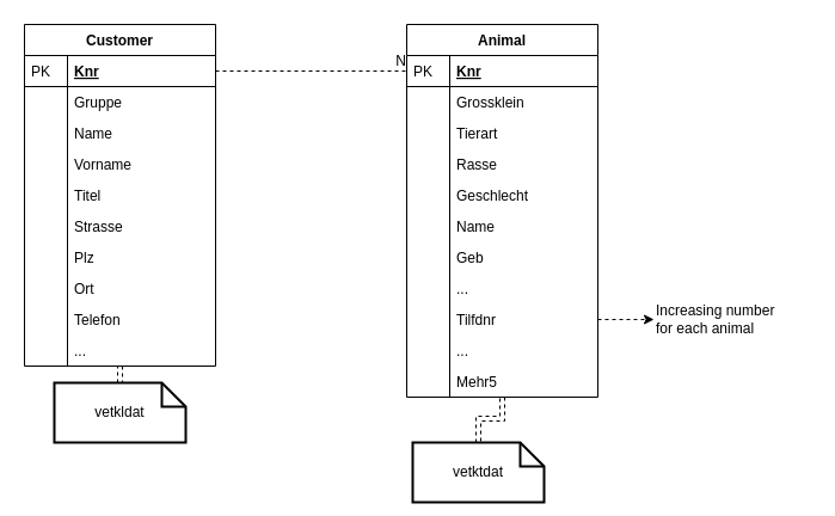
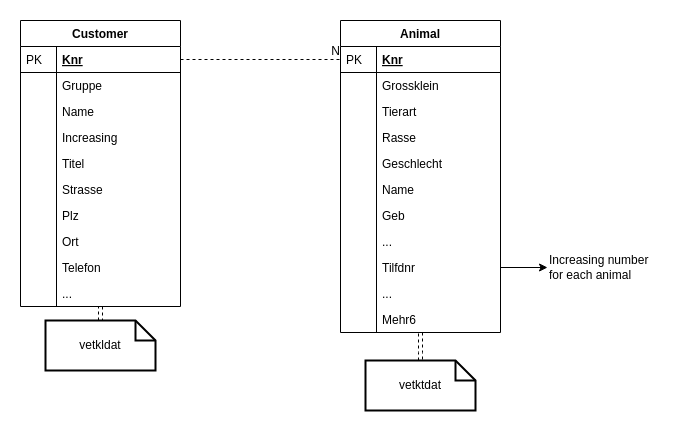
  <mxCell id="0" />
  <mxCell id="1" parent="0" />
  <mxCell id="2" value="Customer" style="swimlane;fontStyle=1;childLayout=stackLayout;horizontal=1;startSize=26;horizontalStack=0;resizeParent=1;resizeLast=0;collapsible=1;marginBottom=0;rounded=0;shadow=0;strokeWidth=1;" parent="1" vertex="1"><mxGeometry x="20" y="20" width="160" height="286" as="geometry"><mxRectangle x="20" y="80" width="160" height="26" as="alternateBounds" /></mxGeometry></mxCell>
  <mxCell id="3" value="Knr" style="shape=partialRectangle;top=0;left=0;right=0;bottom=1;align=left;verticalAlign=top;fillColor=none;spacingLeft=40;spacingRight=4;overflow=hidden;rotatable=0;points=[[0,0.5],[1,0.5]];portConstraint=eastwest;dropTarget=0;rounded=0;shadow=0;strokeWidth=1;fontStyle=5" parent="2" vertex="1"><mxGeometry y="26" width="160" height="26" as="geometry" /></mxCell>
  <mxCell id="4" value="PK" style="shape=partialRectangle;top=0;left=0;bottom=0;fillColor=none;align=left;verticalAlign=top;spacingLeft=4;spacingRight=4;overflow=hidden;rotatable=0;points=[];portConstraint=eastwest;part=1;" parent="3" vertex="1" connectable="0"><mxGeometry width="36" height="26" as="geometry" /></mxCell>
  <mxCell id="5" value="Gruppe" style="shape=partialRectangle;top=0;left=0;right=0;bottom=0;align=left;verticalAlign=top;fillColor=none;spacingLeft=40;spacingRight=4;overflow=hidden;rotatable=0;points=[[0,0.5],[1,0.5]];portConstraint=eastwest;dropTarget=0;rounded=0;shadow=0;strokeWidth=1;" parent="2" vertex="1"><mxGeometry y="52" width="160" height="26" as="geometry" /></mxCell>
  <mxCell id="6" value="" style="shape=partialRectangle;top=0;left=0;bottom=0;fillColor=none;align=left;verticalAlign=top;spacingLeft=4;spacingRight=4;overflow=hidden;rotatable=0;points=[];portConstraint=eastwest;part=1;" parent="5" vertex="1" connectable="0"><mxGeometry width="36" height="26" as="geometry" /></mxCell>
  <mxCell id="7" value="Name" style="shape=partialRectangle;top=0;left=0;right=0;bottom=0;align=left;verticalAlign=top;fillColor=none;spacingLeft=40;spacingRight=4;overflow=hidden;rotatable=0;points=[[0,0.5],[1,0.5]];portConstraint=eastwest;dropTarget=0;rounded=0;shadow=0;strokeWidth=1;" vertex="1" parent="2"><mxGeometry y="78" width="160" height="26" as="geometry" /></mxCell>
  <mxCell id="8" value="" style="shape=partialRectangle;top=0;left=0;bottom=0;fillColor=none;align=left;verticalAlign=top;spacingLeft=4;spacingRight=4;overflow=hidden;rotatable=0;points=[];portConstraint=eastwest;part=1;" vertex="1" connectable="0" parent="7"><mxGeometry width="36" height="26" as="geometry" /></mxCell>
- <mxCell id="9" value="Vorname" style="shape=partialRectangle;top=0;left=0;right=0;bottom=0;align=left;verticalAlign=top;fillColor=none;spacingLeft=40;spacingRight=4;overflow=hidden;rotatable=0;points=[[0,0.5],[1,0.5]];portConstraint=eastwest;dropTarget=0;rounded=0;shadow=0;strokeWidth=1;" vertex="1" parent="2"><mxGeometry y="104" width="160" height="26" as="geometry" /></mxCell>
+ <mxCell id="9" value="Increasing" style="shape=partialRectangle;top=0;left=0;right=0;bottom=0;align=left;verticalAlign=top;fillColor=none;spacingLeft=40;spacingRight=4;overflow=hidden;rotatable=0;points=[[0,0.5],[1,0.5]];portConstraint=eastwest;dropTarget=0;rounded=0;shadow=0;strokeWidth=1;" vertex="1" parent="2"><mxGeometry y="104" width="160" height="26" as="geometry" /></mxCell>
  <mxCell id="10" value="" style="shape=partialRectangle;top=0;left=0;bottom=0;fillColor=none;align=left;verticalAlign=top;spacingLeft=4;spacingRight=4;overflow=hidden;rotatable=0;points=[];portConstraint=eastwest;part=1;" vertex="1" connectable="0" parent="9"><mxGeometry width="36" height="26" as="geometry" /></mxCell>
  <mxCell id="11" value="Titel" style="shape=partialRectangle;top=0;left=0;right=0;bottom=0;align=left;verticalAlign=top;fillColor=none;spacingLeft=40;spacingRight=4;overflow=hidden;rotatable=0;points=[[0,0.5],[1,0.5]];portConstraint=eastwest;dropTarget=0;rounded=0;shadow=0;strokeWidth=1;" vertex="1" parent="2"><mxGeometry y="130" width="160" height="26" as="geometry" /></mxCell>
  <mxCell id="12" value="" style="shape=partialRectangle;top=0;left=0;bottom=0;fillColor=none;align=left;verticalAlign=top;spacingLeft=4;spacingRight=4;overflow=hidden;rotatable=0;points=[];portConstraint=eastwest;part=1;" vertex="1" connectable="0" parent="11"><mxGeometry width="36" height="26" as="geometry" /></mxCell>
  <mxCell id="13" value="Strasse" style="shape=partialRectangle;top=0;left=0;right=0;bottom=0;align=left;verticalAlign=top;fillColor=none;spacingLeft=40;spacingRight=4;overflow=hidden;rotatable=0;points=[[0,0.5],[1,0.5]];portConstraint=eastwest;dropTarget=0;rounded=0;shadow=0;strokeWidth=1;" vertex="1" parent="2"><mxGeometry y="156" width="160" height="26" as="geometry" /></mxCell>
  <mxCell id="14" value="" style="shape=partialRectangle;top=0;left=0;bottom=0;fillColor=none;align=left;verticalAlign=top;spacingLeft=4;spacingRight=4;overflow=hidden;rotatable=0;points=[];portConstraint=eastwest;part=1;" vertex="1" connectable="0" parent="13"><mxGeometry width="36" height="26" as="geometry" /></mxCell>
  <mxCell id="15" value="Plz" style="shape=partialRectangle;top=0;left=0;right=0;bottom=0;align=left;verticalAlign=top;fillColor=none;spacingLeft=40;spacingRight=4;overflow=hidden;rotatable=0;points=[[0,0.5],[1,0.5]];portConstraint=eastwest;dropTarget=0;rounded=0;shadow=0;strokeWidth=1;" vertex="1" parent="2"><mxGeometry y="182" width="160" height="26" as="geometry" /></mxCell>
  <mxCell id="16" value="" style="shape=partialRectangle;top=0;left=0;bottom=0;fillColor=none;align=left;verticalAlign=top;spacingLeft=4;spacingRight=4;overflow=hidden;rotatable=0;points=[];portConstraint=eastwest;part=1;" vertex="1" connectable="0" parent="15"><mxGeometry width="36" height="26" as="geometry" /></mxCell>
  <mxCell id="17" value="Ort" style="shape=partialRectangle;top=0;left=0;right=0;bottom=0;align=left;verticalAlign=top;fillColor=none;spacingLeft=40;spacingRight=4;overflow=hidden;rotatable=0;points=[[0,0.5],[1,0.5]];portConstraint=eastwest;dropTarget=0;rounded=0;shadow=0;strokeWidth=1;" vertex="1" parent="2"><mxGeometry y="208" width="160" height="26" as="geometry" /></mxCell>
  <mxCell id="18" value="" style="shape=partialRectangle;top=0;left=0;bottom=0;fillColor=none;align=left;verticalAlign=top;spacingLeft=4;spacingRight=4;overflow=hidden;rotatable=0;points=[];portConstraint=eastwest;part=1;" vertex="1" connectable="0" parent="17"><mxGeometry width="36" height="26" as="geometry" /></mxCell>
  <mxCell id="19" value="Telefon" style="shape=partialRectangle;top=0;left=0;right=0;bottom=0;align=left;verticalAlign=top;fillColor=none;spacingLeft=40;spacingRight=4;overflow=hidden;rotatable=0;points=[[0,0.5],[1,0.5]];portConstraint=eastwest;dropTarget=0;rounded=0;shadow=0;strokeWidth=1;" vertex="1" parent="2"><mxGeometry y="234" width="160" height="26" as="geometry" /></mxCell>
  <mxCell id="20" value="" style="shape=partialRectangle;top=0;left=0;bottom=0;fillColor=none;align=left;verticalAlign=top;spacingLeft=4;spacingRight=4;overflow=hidden;rotatable=0;points=[];portConstraint=eastwest;part=1;" vertex="1" connectable="0" parent="19"><mxGeometry width="36" height="26" as="geometry" /></mxCell>
  <mxCell id="21" value="..." style="shape=partialRectangle;top=0;left=0;right=0;bottom=0;align=left;verticalAlign=top;fillColor=none;spacingLeft=40;spacingRight=4;overflow=hidden;rotatable=0;points=[[0,0.5],[1,0.5]];portConstraint=eastwest;dropTarget=0;rounded=0;shadow=0;strokeWidth=1;" vertex="1" parent="2"><mxGeometry y="260" width="160" height="26" as="geometry" /></mxCell>
  <mxCell id="22" value="" style="shape=partialRectangle;top=0;left=0;bottom=0;fillColor=none;align=left;verticalAlign=top;spacingLeft=4;spacingRight=4;overflow=hidden;rotatable=0;points=[];portConstraint=eastwest;part=1;" vertex="1" connectable="0" parent="21"><mxGeometry width="36" height="26" as="geometry" /></mxCell>
  <mxCell id="23" style="edgeStyle=orthogonalEdgeStyle;rounded=0;orthogonalLoop=1;jettySize=auto;html=1;exitX=0.5;exitY=0;exitDx=0;exitDy=0;exitPerimeter=0;dashed=1;shape=link;" edge="1" parent="1" source="24" target="2"><mxGeometry relative="1" as="geometry" /></mxCell>
  <mxCell id="24" value="vetkldat" style="shape=note;size=20;whiteSpace=wrap;html=1;strokeWidth=2;" vertex="1" parent="1"><mxGeometry x="45" y="320" width="110" height="50" as="geometry" /></mxCell>
  <mxCell id="25" value="Animal" style="swimlane;fontStyle=1;childLayout=stackLayout;horizontal=1;startSize=26;horizontalStack=0;resizeParent=1;resizeLast=0;collapsible=1;marginBottom=0;rounded=0;shadow=0;strokeWidth=1;" vertex="1" parent="1"><mxGeometry x="340" y="20" width="160" height="312" as="geometry"><mxRectangle x="20" y="80" width="160" height="26" as="alternateBounds" /></mxGeometry></mxCell>
  <mxCell id="26" value="Knr" style="shape=partialRectangle;top=0;left=0;right=0;bottom=1;align=left;verticalAlign=top;fillColor=none;spacingLeft=40;spacingRight=4;overflow=hidden;rotatable=0;points=[[0,0.5],[1,0.5]];portConstraint=eastwest;dropTarget=0;rounded=0;shadow=0;strokeWidth=1;fontStyle=5" vertex="1" parent="25"><mxGeometry y="26" width="160" height="26" as="geometry" /></mxCell>
  <mxCell id="27" value="PK" style="shape=partialRectangle;top=0;left=0;bottom=0;fillColor=none;align=left;verticalAlign=top;spacingLeft=4;spacingRight=4;overflow=hidden;rotatable=0;points=[];portConstraint=eastwest;part=1;" vertex="1" connectable="0" parent="26"><mxGeometry width="36" height="26" as="geometry" /></mxCell>
  <mxCell id="28" value="Grossklein" style="shape=partialRectangle;top=0;left=0;right=0;bottom=0;align=left;verticalAlign=top;fillColor=none;spacingLeft=40;spacingRight=4;overflow=hidden;rotatable=0;points=[[0,0.5],[1,0.5]];portConstraint=eastwest;dropTarget=0;rounded=0;shadow=0;strokeWidth=1;" vertex="1" parent="25"><mxGeometry y="52" width="160" height="26" as="geometry" /></mxCell>
  <mxCell id="29" value="" style="shape=partialRectangle;top=0;left=0;bottom=0;fillColor=none;align=left;verticalAlign=top;spacingLeft=4;spacingRight=4;overflow=hidden;rotatable=0;points=[];portConstraint=eastwest;part=1;" vertex="1" connectable="0" parent="28"><mxGeometry width="36" height="26" as="geometry" /></mxCell>
  <mxCell id="30" value="Tierart" style="shape=partialRectangle;top=0;left=0;right=0;bottom=0;align=left;verticalAlign=top;fillColor=none;spacingLeft=40;spacingRight=4;overflow=hidden;rotatable=0;points=[[0,0.5],[1,0.5]];portConstraint=eastwest;dropTarget=0;rounded=0;shadow=0;strokeWidth=1;" vertex="1" parent="25"><mxGeometry y="78" width="160" height="26" as="geometry" /></mxCell>
  <mxCell id="31" value="" style="shape=partialRectangle;top=0;left=0;bottom=0;fillColor=none;align=left;verticalAlign=top;spacingLeft=4;spacingRight=4;overflow=hidden;rotatable=0;points=[];portConstraint=eastwest;part=1;" vertex="1" connectable="0" parent="30"><mxGeometry width="36" height="26" as="geometry" /></mxCell>
  <mxCell id="32" value="Rasse" style="shape=partialRectangle;top=0;left=0;right=0;bottom=0;align=left;verticalAlign=top;fillColor=none;spacingLeft=40;spacingRight=4;overflow=hidden;rotatable=0;points=[[0,0.5],[1,0.5]];portConstraint=eastwest;dropTarget=0;rounded=0;shadow=0;strokeWidth=1;" vertex="1" parent="25"><mxGeometry y="104" width="160" height="26" as="geometry" /></mxCell>
  <mxCell id="33" value="" style="shape=partialRectangle;top=0;left=0;bottom=0;fillColor=none;align=left;verticalAlign=top;spacingLeft=4;spacingRight=4;overflow=hidden;rotatable=0;points=[];portConstraint=eastwest;part=1;" vertex="1" connectable="0" parent="32"><mxGeometry width="36" height="26" as="geometry" /></mxCell>
  <mxCell id="34" value="Geschlecht" style="shape=partialRectangle;top=0;left=0;right=0;bottom=0;align=left;verticalAlign=top;fillColor=none;spacingLeft=40;spacingRight=4;overflow=hidden;rotatable=0;points=[[0,0.5],[1,0.5]];portConstraint=eastwest;dropTarget=0;rounded=0;shadow=0;strokeWidth=1;" vertex="1" parent="25"><mxGeometry y="130" width="160" height="26" as="geometry" /></mxCell>
  <mxCell id="35" value="" style="shape=partialRectangle;top=0;left=0;bottom=0;fillColor=none;align=left;verticalAlign=top;spacingLeft=4;spacingRight=4;overflow=hidden;rotatable=0;points=[];portConstraint=eastwest;part=1;" vertex="1" connectable="0" parent="34"><mxGeometry width="36" height="26" as="geometry" /></mxCell>
  <mxCell id="36" value="Name" style="shape=partialRectangle;top=0;left=0;right=0;bottom=0;align=left;verticalAlign=top;fillColor=none;spacingLeft=40;spacingRight=4;overflow=hidden;rotatable=0;points=[[0,0.5],[1,0.5]];portConstraint=eastwest;dropTarget=0;rounded=0;shadow=0;strokeWidth=1;" vertex="1" parent="25"><mxGeometry y="156" width="160" height="26" as="geometry" /></mxCell>
  <mxCell id="37" value="" style="shape=partialRectangle;top=0;left=0;bottom=0;fillColor=none;align=left;verticalAlign=top;spacingLeft=4;spacingRight=4;overflow=hidden;rotatable=0;points=[];portConstraint=eastwest;part=1;" vertex="1" connectable="0" parent="36"><mxGeometry width="36" height="26" as="geometry" /></mxCell>
  <mxCell id="38" value="Geb" style="shape=partialRectangle;top=0;left=0;right=0;bottom=0;align=left;verticalAlign=top;fillColor=none;spacingLeft=40;spacingRight=4;overflow=hidden;rotatable=0;points=[[0,0.5],[1,0.5]];portConstraint=eastwest;dropTarget=0;rounded=0;shadow=0;strokeWidth=1;" vertex="1" parent="25"><mxGeometry y="182" width="160" height="26" as="geometry" /></mxCell>
  <mxCell id="39" value="" style="shape=partialRectangle;top=0;left=0;bottom=0;fillColor=none;align=left;verticalAlign=top;spacingLeft=4;spacingRight=4;overflow=hidden;rotatable=0;points=[];portConstraint=eastwest;part=1;" vertex="1" connectable="0" parent="38"><mxGeometry width="36" height="26" as="geometry" /></mxCell>
  <mxCell id="40" value="..." style="shape=partialRectangle;top=0;left=0;right=0;bottom=0;align=left;verticalAlign=top;fillColor=none;spacingLeft=40;spacingRight=4;overflow=hidden;rotatable=0;points=[[0,0.5],[1,0.5]];portConstraint=eastwest;dropTarget=0;rounded=0;shadow=0;strokeWidth=1;" vertex="1" parent="25"><mxGeometry y="208" width="160" height="26" as="geometry" /></mxCell>
  <mxCell id="41" value="" style="shape=partialRectangle;top=0;left=0;bottom=0;fillColor=none;align=left;verticalAlign=top;spacingLeft=4;spacingRight=4;overflow=hidden;rotatable=0;points=[];portConstraint=eastwest;part=1;" vertex="1" connectable="0" parent="40"><mxGeometry width="36" height="26" as="geometry" /></mxCell>
  <mxCell id="42" value="Tilfdnr" style="shape=partialRectangle;top=0;left=0;right=0;bottom=0;align=left;verticalAlign=top;fillColor=none;spacingLeft=40;spacingRight=4;overflow=hidden;rotatable=0;points=[[0,0.5],[1,0.5]];portConstraint=eastwest;dropTarget=0;rounded=0;shadow=0;strokeWidth=1;" vertex="1" parent="25"><mxGeometry y="234" width="160" height="26" as="geometry" /></mxCell>
  <mxCell id="43" value="" style="shape=partialRectangle;top=0;left=0;bottom=0;fillColor=none;align=left;verticalAlign=top;spacingLeft=4;spacingRight=4;overflow=hidden;rotatable=0;points=[];portConstraint=eastwest;part=1;" vertex="1" connectable="0" parent="42"><mxGeometry width="36" height="26" as="geometry" /></mxCell>
  <mxCell id="44" value="..." style="shape=partialRectangle;top=0;left=0;right=0;bottom=0;align=left;verticalAlign=top;fillColor=none;spacingLeft=40;spacingRight=4;overflow=hidden;rotatable=0;points=[[0,0.5],[1,0.5]];portConstraint=eastwest;dropTarget=0;rounded=0;shadow=0;strokeWidth=1;" vertex="1" parent="25"><mxGeometry y="260" width="160" height="26" as="geometry" /></mxCell>
  <mxCell id="45" value="" style="shape=partialRectangle;top=0;left=0;bottom=0;fillColor=none;align=left;verticalAlign=top;spacingLeft=4;spacingRight=4;overflow=hidden;rotatable=0;points=[];portConstraint=eastwest;part=1;" vertex="1" connectable="0" parent="44"><mxGeometry width="36" height="26" as="geometry" /></mxCell>
- <mxCell id="46" value="Mehr5" style="shape=partialRectangle;top=0;left=0;right=0;bottom=0;align=left;verticalAlign=top;fillColor=none;spacingLeft=40;spacingRight=4;overflow=hidden;rotatable=0;points=[[0,0.5],[1,0.5]];portConstraint=eastwest;dropTarget=0;rounded=0;shadow=0;strokeWidth=1;" vertex="1" parent="25"><mxGeometry y="286" width="160" height="26" as="geometry" /></mxCell>
+ <mxCell id="46" value="Mehr6" style="shape=partialRectangle;top=0;left=0;right=0;bottom=0;align=left;verticalAlign=top;fillColor=none;spacingLeft=40;spacingRight=4;overflow=hidden;rotatable=0;points=[[0,0.5],[1,0.5]];portConstraint=eastwest;dropTarget=0;rounded=0;shadow=0;strokeWidth=1;" vertex="1" parent="25"><mxGeometry y="286" width="160" height="26" as="geometry" /></mxCell>
  <mxCell id="47" value="" style="shape=partialRectangle;top=0;left=0;bottom=0;fillColor=none;align=left;verticalAlign=top;spacingLeft=4;spacingRight=4;overflow=hidden;rotatable=0;points=[];portConstraint=eastwest;part=1;" vertex="1" connectable="0" parent="46"><mxGeometry width="36" height="26" as="geometry" /></mxCell>
  <mxCell id="48" style="edgeStyle=orthogonalEdgeStyle;shape=link;rounded=0;orthogonalLoop=1;jettySize=auto;html=1;exitX=0.5;exitY=0;exitDx=0;exitDy=0;exitPerimeter=0;dashed=1;" edge="1" parent="1" source="49" target="25"><mxGeometry relative="1" as="geometry" /></mxCell>
- <mxCell id="49" value="vetktdat" style="shape=note;size=20;whiteSpace=wrap;html=1;strokeWidth=2;" vertex="1" parent="1"><mxGeometry x="345" y="370" width="110" height="50" as="geometry" /></mxCell>
+ <mxCell id="49" value="vetktdat" style="shape=note;size=20;whiteSpace=wrap;html=1;strokeWidth=2;" vertex="1" parent="1"><mxGeometry x="365" y="360" width="110" height="50" as="geometry" /></mxCell>
  <mxCell id="50" value="" style="endArrow=none;html=1;rounded=0;dashed=1;exitX=1;exitY=0.5;exitDx=0;exitDy=0;entryX=0;entryY=0.5;entryDx=0;entryDy=0;" edge="1" parent="1" source="3" target="26"><mxGeometry relative="1" as="geometry"><mxPoint x="200" y="-20" as="sourcePoint" /><mxPoint x="360" y="-20" as="targetPoint" /></mxGeometry></mxCell>
  <mxCell id="51" value="N" style="resizable=0;html=1;align=right;verticalAlign=bottom;" connectable="0" vertex="1" parent="50"><mxGeometry x="1" relative="1" as="geometry" /></mxCell>
  <mxCell id="52" value="Increasing number&lt;br&gt;for each animal" style="text;html=1;align=left;verticalAlign=middle;resizable=0;points=[];autosize=1;" vertex="1" parent="1"><mxGeometry x="547" y="252" width="130" height="30" as="geometry" /></mxCell>
- <mxCell id="53" style="edgeStyle=orthogonalEdgeStyle;rounded=0;orthogonalLoop=1;jettySize=auto;html=1;exitX=1;exitY=0.5;exitDx=0;exitDy=0;dashed=1;" edge="1" parent="1" source="42" target="52"><mxGeometry relative="1" as="geometry" /></mxCell>
+ <mxCell id="53" style="edgeStyle=orthogonalEdgeStyle;rounded=0;orthogonalLoop=1;jettySize=auto;html=1;exitX=1;exitY=0.5;exitDx=0;exitDy=0;dashed=0;" edge="1" parent="1" source="42" target="52"><mxGeometry relative="1" as="geometry" /></mxCell>
